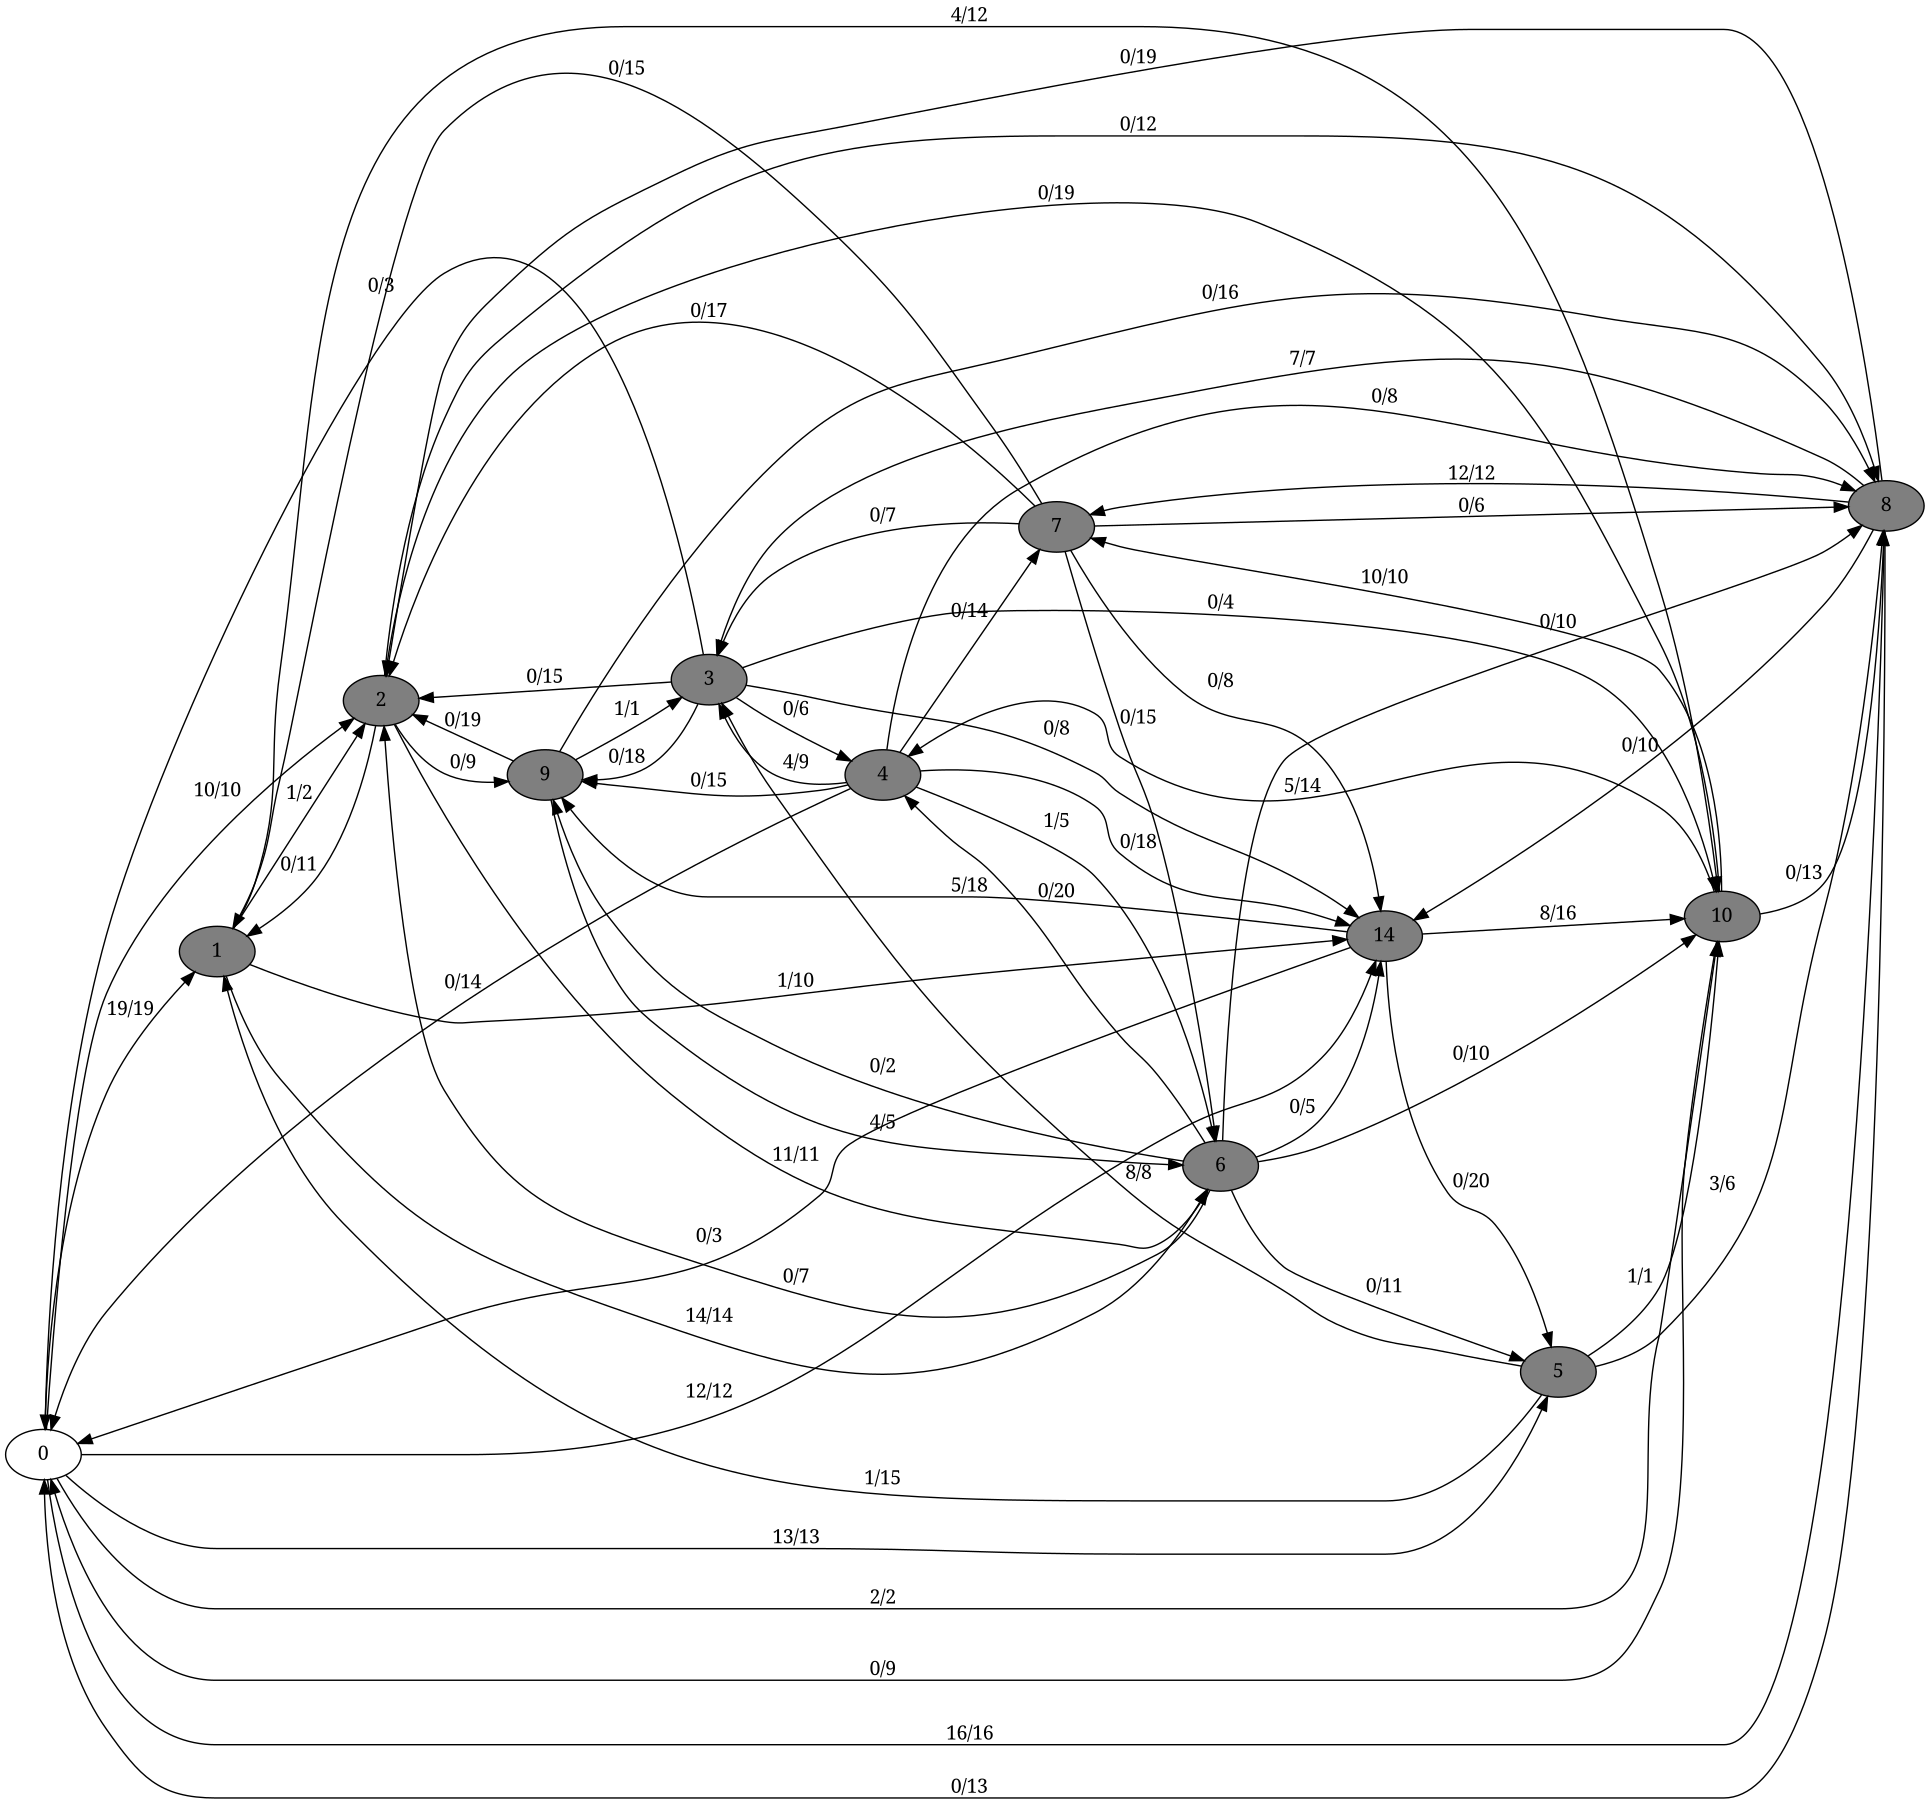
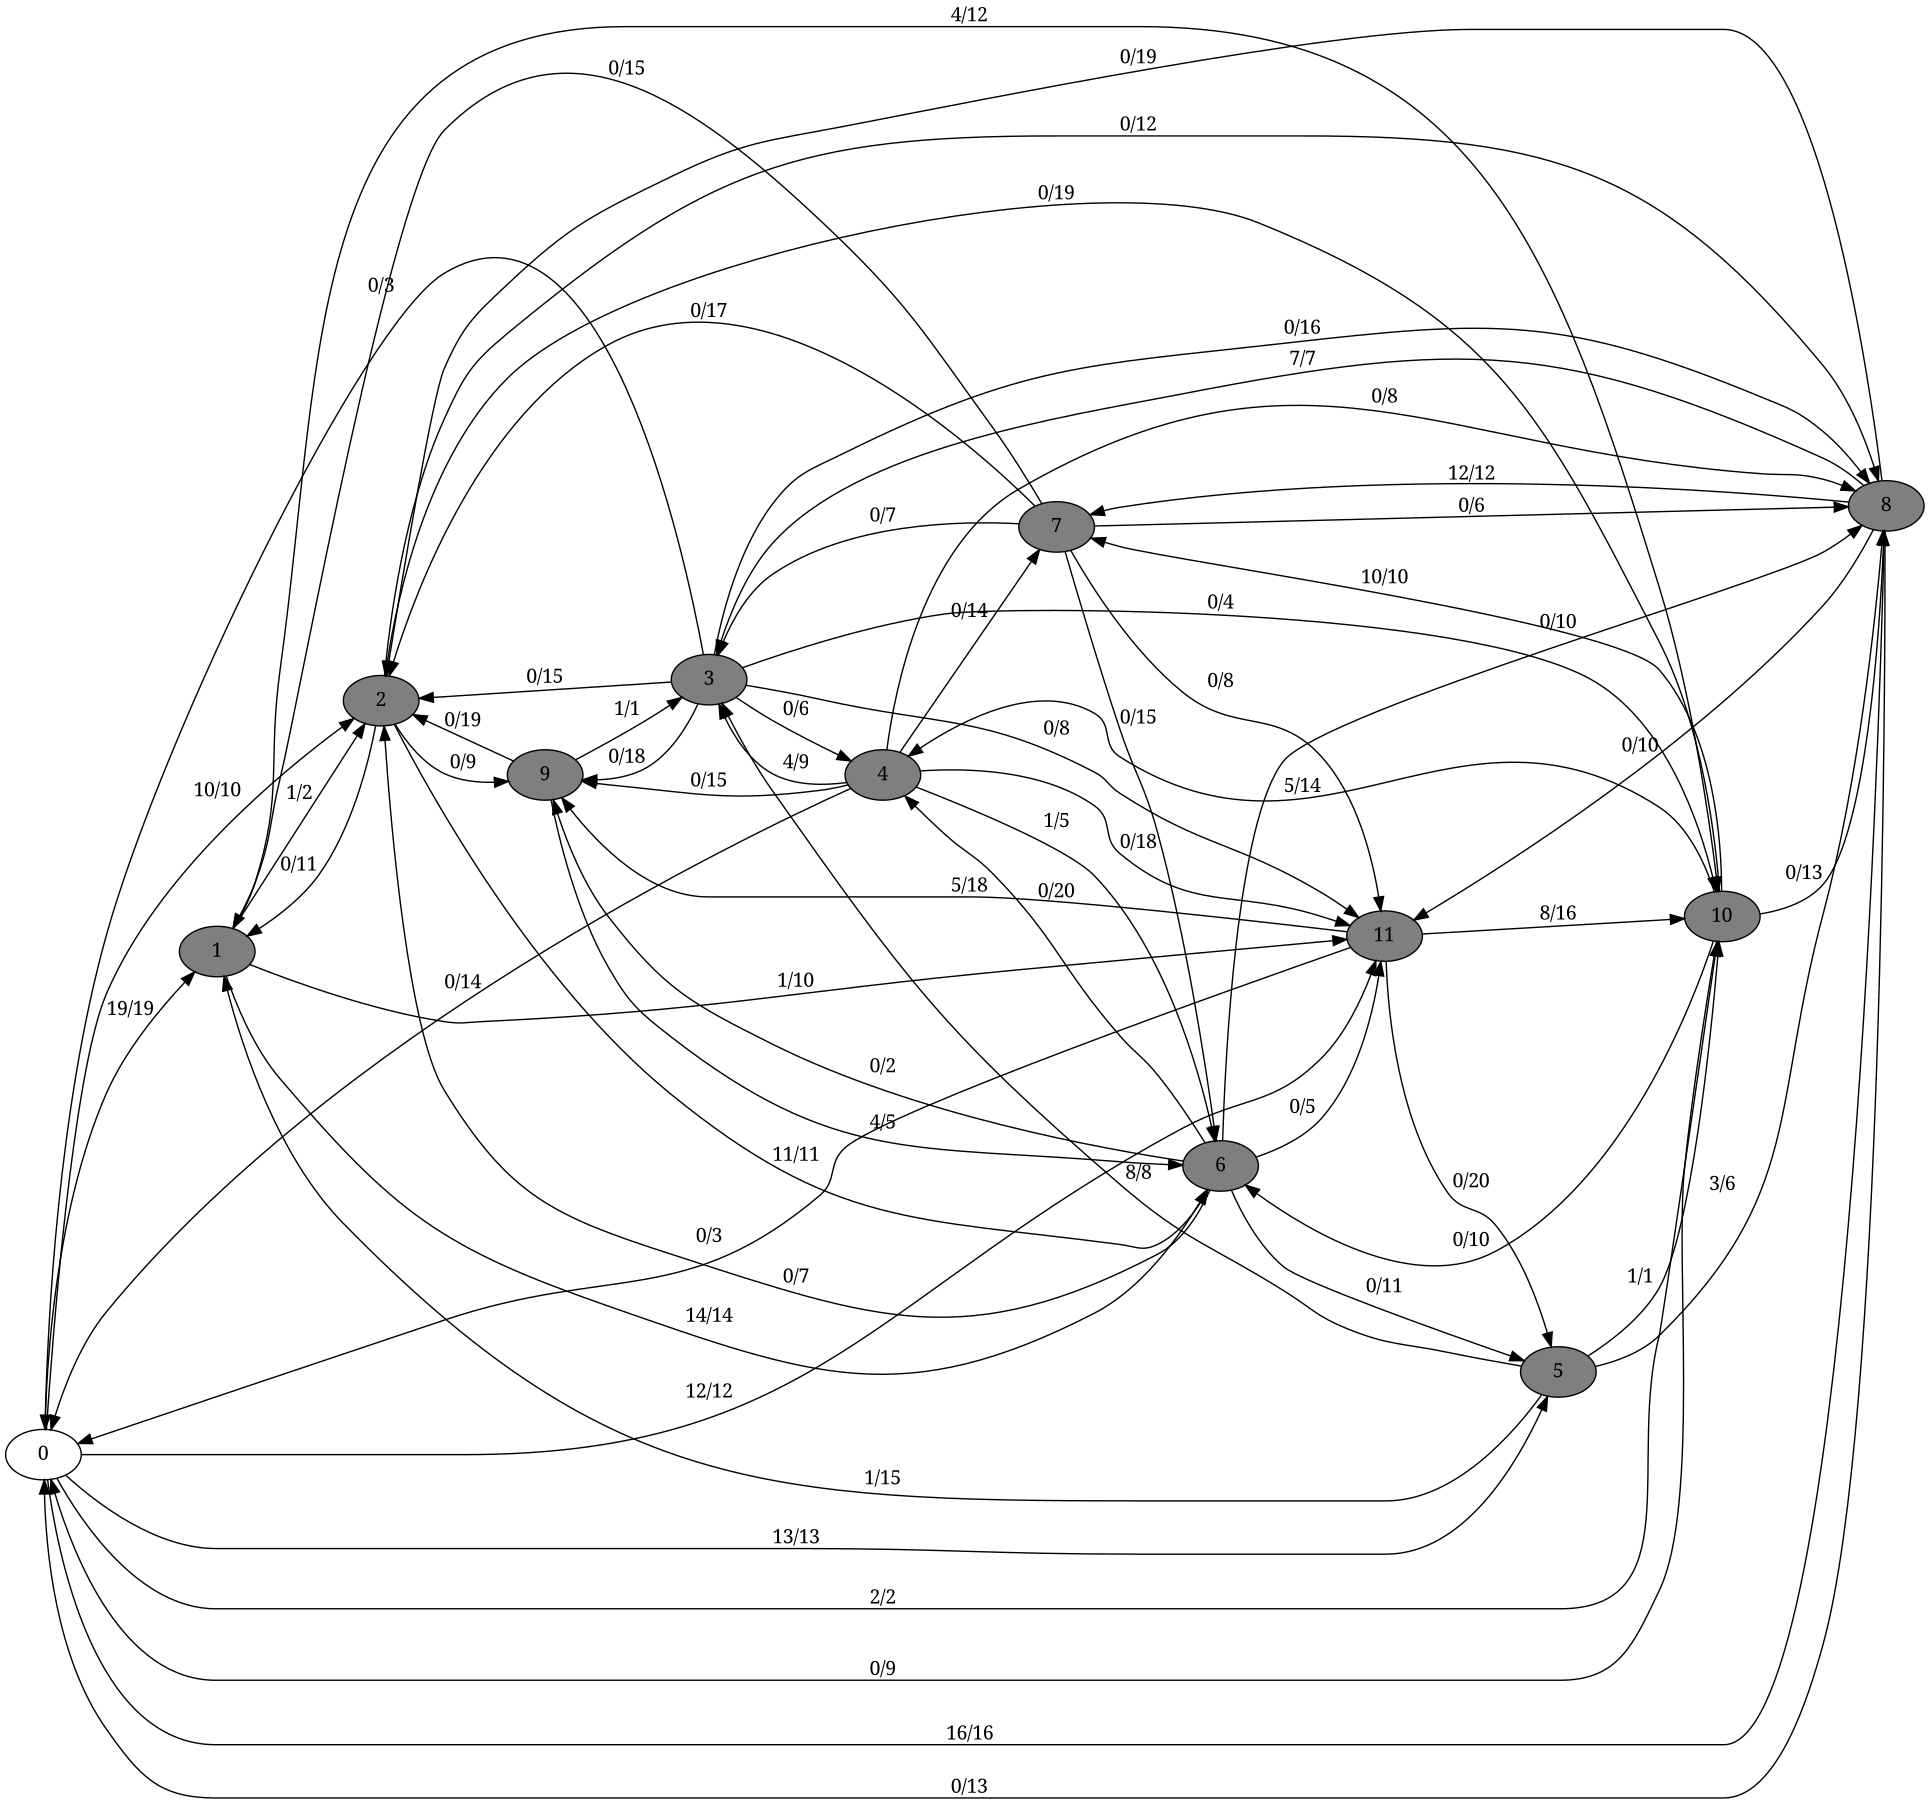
  digraph {
    fontname="Noto Serif"
    rankdir=LR
    node [fillcolor=grey50 fontname="Noto Serif" style=filled]
    edge [fontname="Noto Serif"]
    0 [fillcolor=grey100]
    1
    2
    5
    8
    10
-   11 [label=14]
+   11
    6
    9
    3
    7
    4
    0 -> 1 [label="19/19"]
    0 -> 2 [label="10/10"]
    0 -> 5 [label="13/13"]
    0 -> 8 [label="16/16"]
    0 -> 10 [label="2/2"]
    0 -> 11 [label="12/12"]
    1 -> 2 [label="1/2"]
    1 -> 10 [label="4/12"]
    1 -> 11 [label="1/10"]
    1 -> 6 [label="14/14"]
    2 -> 1 [label="0/11"]
    2 -> 8 [label="0/12"]
    2 -> 6 [label="11/11"]
    2 -> 9 [label="0/9"]
    5 -> 1 [label="1/15"]
    5 -> 8 [label="3/6"]
    5 -> 10 [label="1/1"]
    5 -> 3 [label="8/8"]
    8 -> 0 [label="0/13"]
    8 -> 2 [label="0/19"]
    8 -> 11 [label="0/10"]
    8 -> 3 [label="7/7"]
    8 -> 7 [label="12/12"]
    10 -> 0 [label="0/9"]
    10 -> 2 [label="0/19"]
    10 -> 8 [label="0/13"]
    10 -> 7 [label="10/10"]
    10 -> 4 [label="5/14"]
    11 -> 0 [label="0/3"]
    11 -> 5 [label="0/20"]
    11 -> 10 [label="8/16"]
    11 -> 9 [label="5/18"]
    6 -> 2 [label="0/7"]
    6 -> 5 [label="0/11"]
    6 -> 8 [label="0/10"]
-   6 -> 10 [label="0/10"]
+   10 -> 6 [label="0/10"]
    6 -> 11 [label="0/5"]
    6 -> 9 [label="0/2"]
    6 -> 4 [label="0/20"]
    9 -> 2 [label="0/19"]
    9 -> 6 [label="4/5"]
    9 -> 3 [label="1/1"]
    3 -> 0 [label="0/3"]
    3 -> 2 [label="0/15"]
-   9 -> 8 [label="0/16"]
+   3 -> 8 [label="0/16"]
    3 -> 10 [label="0/4"]
    3 -> 11 [label="0/8"]
    3 -> 9 [label="0/18"]
    3 -> 4 [label="0/6"]
    7 -> 1 [label="0/15"]
    7 -> 2 [label="0/17"]
    7 -> 8 [label="0/6"]
    7 -> 11 [label="0/8"]
    7 -> 6 [label="0/15"]
    7 -> 3 [label="0/7"]
    4 -> 0 [label="0/14"]
    4 -> 8 [label="0/8"]
    4 -> 11 [label="0/18"]
    4 -> 6 [label="1/5"]
    4 -> 9 [label="0/15"]
    4 -> 3 [label="4/9"]
    4 -> 7 [label="0/14"]
  }
